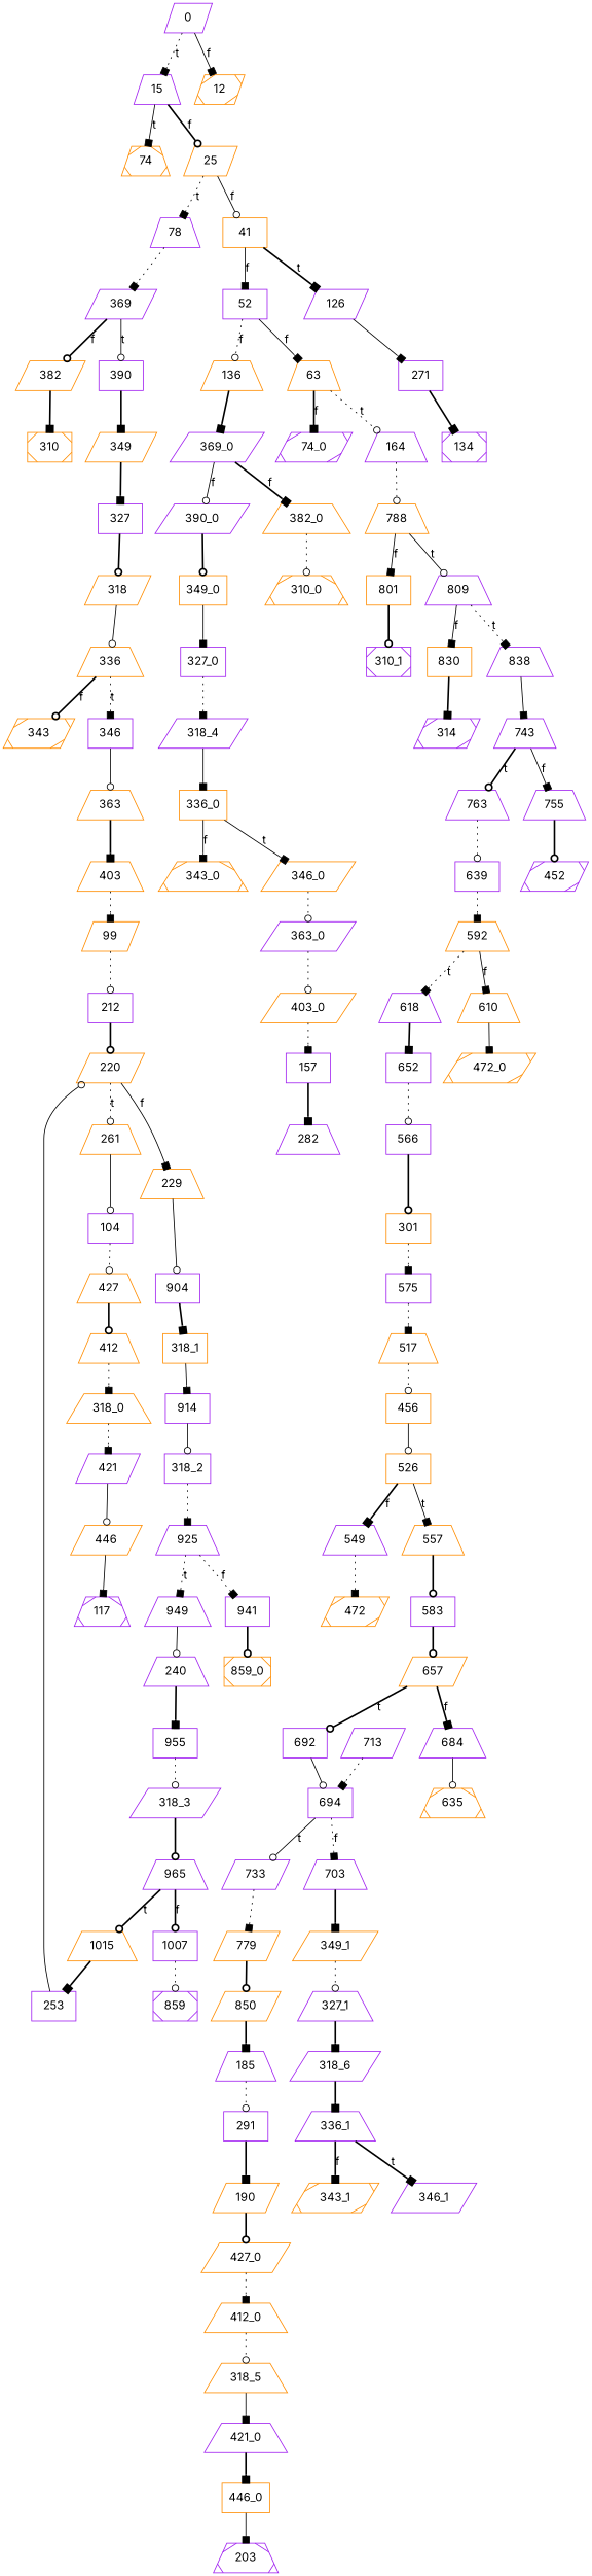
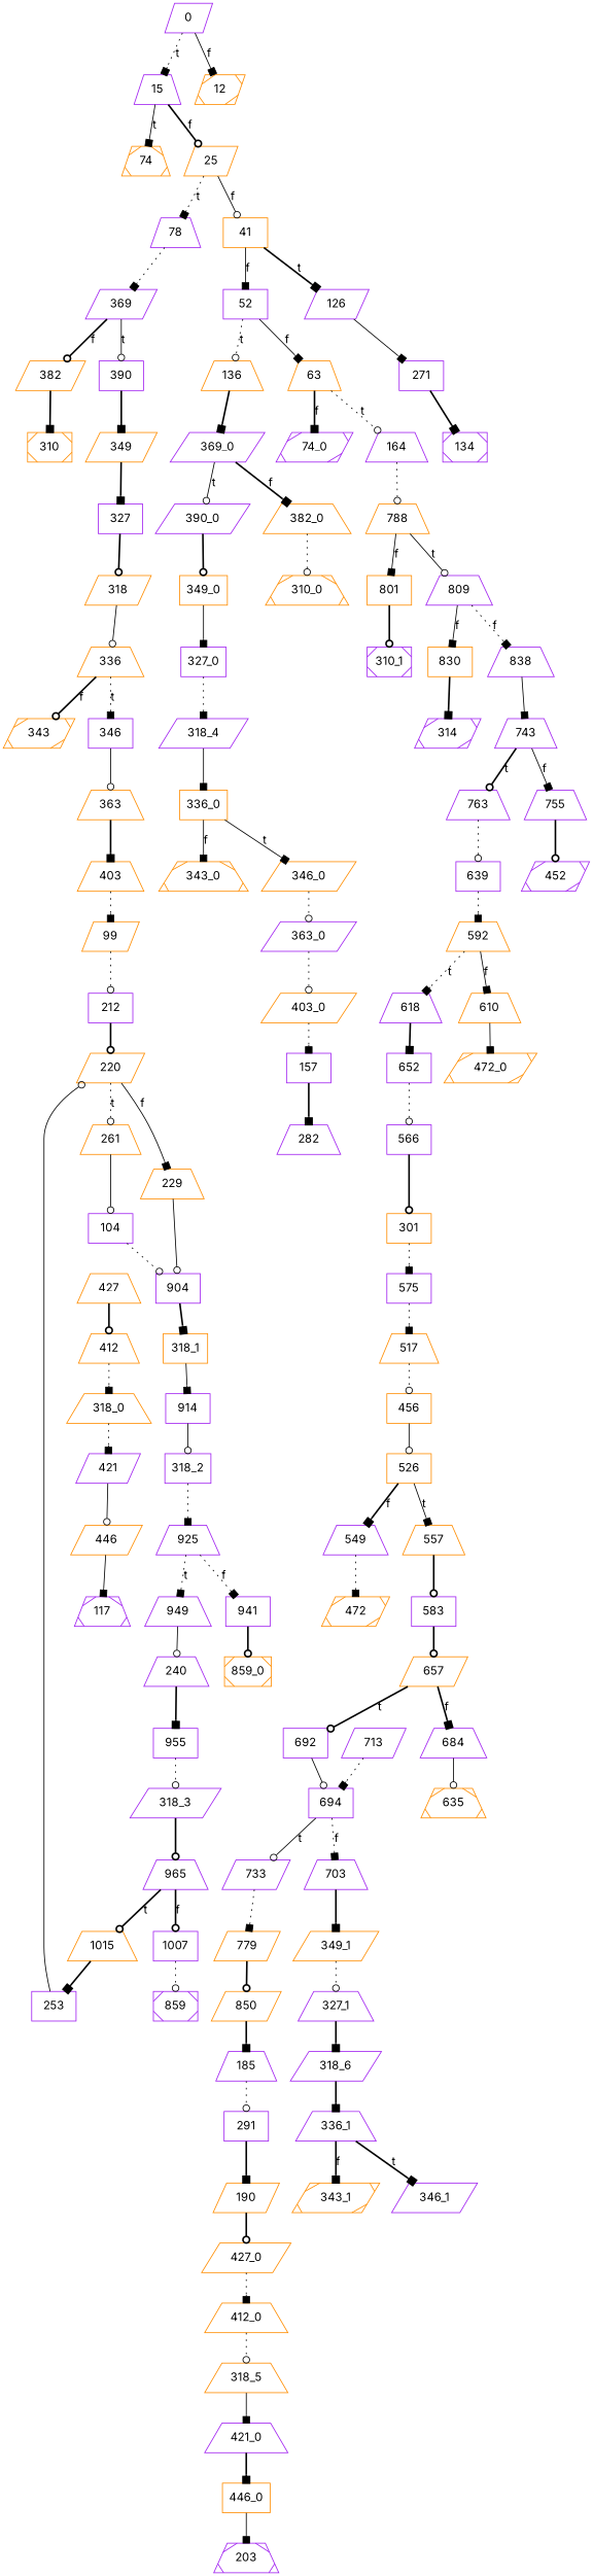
  digraph {
    fontname=Inter
    node [color=purple fontname=Inter shape=trapezium style=solid]
    edge [arrowhead=box fontname=Inter style=bold]
    n1 [label=0 shape=parallelogram]
    n2 [label=15]
    n3 [color=darkorange label=12 shape=parallelogram style=diagonals]
    n4 [color=darkorange label=74 style=diagonals]
    n5 [color=darkorange label=25 shape=parallelogram]
    n6 [label=78]
    n7 [color=darkorange label=41 shape=box]
    n8 [label=369 shape=parallelogram]
    n9 [label=126 shape=parallelogram]
    n10 [label=52 shape=box]
    n11 [label=390 shape=box]
    n12 [color=darkorange label=382 shape=parallelogram]
    n13 [color=darkorange label=349 shape=parallelogram]
    n14 [color=darkorange label=310 shape=box style=diagonals]
    n15 [label=327 shape=box]
    n16 [color=darkorange label=318 shape=parallelogram]
    n17 [color=darkorange label=336]
    n18 [label=346 shape=box]
    n19 [color=darkorange label=343 shape=parallelogram style=diagonals]
    n20 [color=darkorange label=363]
    n21 [color=darkorange label=403]
    n22 [color=darkorange label=99 shape=parallelogram]
    n23 [label=212 shape=box]
    n24 [color=darkorange label=220 shape=parallelogram]
    n25 [color=darkorange label=261]
    n26 [color=darkorange label=229]
    n27 [label=104 shape=box]
    n28 [label=904 shape=box]
    n29 [color=darkorange label=427]
    n30 [color=darkorange label=412]
    n31 [color=darkorange label="318_0"]
    n32 [label=421 shape=parallelogram]
    n33 [color=darkorange label=446 shape=parallelogram]
    n34 [label=117 style=diagonals]
    n35 [color=darkorange label="318_1" shape=box]
    n36 [label=914 shape=box]
    n37 [label="318_2" shape=box]
    n38 [label=925]
    n39 [label=949]
    n40 [label=941 shape=box]
    n41 [label=240]
    n42 [color=darkorange label="859_0" shape=box style=diagonals]
    n43 [label=955 shape=box]
    n44 [label="318_3" shape=parallelogram]
    n45 [label=965]
    n46 [color=darkorange label=1015]
    n47 [label=1007 shape=box]
    n48 [label=253 shape=box]
    n49 [label=859 shape=box style=diagonals]
    n50 [label=271 shape=box]
    n51 [color=darkorange label=136]
    n52 [color=darkorange label=63]
    n53 [label=134 shape=box style=diagonals]
    n54 [label="369_0" shape=parallelogram]
    n55 [label=164]
    n56 [label="74_0" shape=parallelogram style=diagonals]
    n57 [label="390_0" shape=parallelogram]
    n58 [color=darkorange label="382_0"]
    n59 [color=darkorange label="349_0" shape=box]
    n60 [color=darkorange label="310_0" style=diagonals]
    n61 [label="327_0" shape=box]
    n62 [label="318_4" shape=parallelogram]
    n63 [color=darkorange label="336_0" shape=box]
    n64 [color=darkorange label="346_0" shape=parallelogram]
    n65 [color=darkorange label="343_0" style=diagonals]
    n66 [label="363_0" shape=parallelogram]
    n67 [color=darkorange label="403_0" shape=parallelogram]
    n68 [label=157 shape=box]
    n69 [label=282]
    n70 [color=darkorange label=788]
    n71 [label=809]
    n72 [color=darkorange label=801 shape=box]
    n73 [label=838]
    n74 [color=darkorange label=830 shape=box]
    n75 [label="310_1" shape=box style=diagonals]
    n76 [label=743]
    n77 [label=314 shape=parallelogram style=diagonals]
    n78 [label=763]
    n79 [label=755]
    n80 [label=639 shape=box]
    n81 [label=452 shape=parallelogram style=diagonals]
    n82 [color=darkorange label=592]
    n83 [label=618]
    n84 [color=darkorange label=610]
    n85 [label=652 shape=box]
    n86 [color=darkorange label="472_0" shape=parallelogram style=diagonals]
    n87 [label=566 shape=box]
    n88 [color=darkorange label=301 shape=box]
    n89 [label=575 shape=box]
    n90 [color=darkorange label=517]
    n91 [color=darkorange label=456 shape=box]
    n92 [color=darkorange label=526 shape=box]
    n93 [color=darkorange label=557]
    n94 [label=549]
    n95 [label=583 shape=box]
    n96 [color=darkorange label=472 shape=parallelogram style=diagonals]
    n97 [color=darkorange label=657 shape=parallelogram]
    n98 [label=692 shape=box]
    n99 [label=684]
    n100 [label=694 shape=box]
    n101 [color=darkorange label=635 style=diagonals]
    n102 [label=733 shape=parallelogram]
    n103 [label=703]
    n104 [color=darkorange label=779 shape=parallelogram]
    n105 [color=darkorange label="349_1" shape=parallelogram]
    n106 [color=darkorange label=850 shape=parallelogram]
    n107 [label=185]
    n108 [label=291 shape=box]
    n109 [color=darkorange label=190 shape=parallelogram]
    n110 [color=darkorange label="427_0" shape=parallelogram]
    n111 [color=darkorange label="412_0"]
    n112 [color=darkorange label="318_5"]
    n113 [label="421_0"]
    n114 [color=darkorange label="446_0" shape=box]
    n115 [label=203 style=diagonals]
    n116 [label="327_1"]
    n117 [label="318_6" shape=parallelogram]
    n118 [label="336_1"]
    n119 [label="346_1" shape=parallelogram]
    n120 [color=darkorange label="343_1" shape=parallelogram style=diagonals]
    n121 [label=713 shape=parallelogram]
    n1 -> n2 [label=t style=dotted]
    n1 -> n3 [label=f style=solid]
    n2 -> n4 [label=t style=solid]
    n2 -> n5 [arrowhead=odot label=f]
    n5 -> n6 [label=t style=dotted]
    n5 -> n7 [arrowhead=odot label=f style=solid]
    n6 -> n8 [style=dotted]
    n7 -> n9 [label=t]
    n7 -> n10 [label=f style=solid]
    n8 -> n11 [arrowhead=odot label=t style=solid]
    n8 -> n12 [arrowhead=odot label=f]
    n9 -> n50 [style=solid]
-   n10 -> n51 [arrowhead=odot label=f style=dotted]
+   n10 -> n51 [arrowhead=odot label=t style=dotted]
    n10 -> n52 [label=f style=solid]
    n11 -> n13
    n12 -> n14
    n13 -> n15
    n15 -> n16 [arrowhead=odot]
    n16 -> n17 [arrowhead=odot style=solid]
    n17 -> n18 [label=t style=dotted]
    n17 -> n19 [arrowhead=odot label=f]
    n18 -> n20 [arrowhead=odot style=solid]
    n20 -> n21
    n21 -> n22 [style=dotted]
    n22 -> n23 [arrowhead=odot style=dotted]
    n23 -> n24 [arrowhead=odot]
    n24 -> n25 [arrowhead=odot label=t style=dotted]
    n24 -> n26 [label=f style=solid]
    n25 -> n27 [arrowhead=odot style=solid]
    n26 -> n28 [arrowhead=odot style=solid]
-   n27 -> n29 [arrowhead=odot style=dotted]
+   n27 -> n28 [arrowhead=odot style=dotted]
    n28 -> n35
    n29 -> n30 [arrowhead=odot]
    n30 -> n31 [style=dotted]
    n31 -> n32 [style=dotted]
    n32 -> n33 [arrowhead=odot style=solid]
    n33 -> n34 [style=solid]
    n35 -> n36 [style=solid]
    n36 -> n37 [arrowhead=odot style=solid]
    n37 -> n38 [style=dotted]
    n38 -> n39 [label=t style=dotted]
    n38 -> n40 [label=f style=dotted]
    n39 -> n41 [arrowhead=odot style=solid]
    n40 -> n42 [arrowhead=odot]
    n41 -> n43
    n43 -> n44 [arrowhead=odot style=dotted]
    n44 -> n45 [arrowhead=odot]
    n45 -> n46 [arrowhead=odot label=t]
    n45 -> n47 [arrowhead=odot label=f]
    n46 -> n48
    n47 -> n49 [arrowhead=odot style=dotted]
    n48 -> n24 [arrowhead=odot style=solid]
    n50 -> n53
    n51 -> n54
    n52 -> n55 [arrowhead=odot label=t style=dotted]
    n52 -> n56 [label=f]
-   n54 -> n57 [arrowhead=odot label=f style=solid]
+   n54 -> n57 [arrowhead=odot label=t style=solid]
    n54 -> n58 [label=f]
    n55 -> n70 [arrowhead=odot style=dotted]
    n57 -> n59 [arrowhead=odot]
    n58 -> n60 [arrowhead=odot style=dotted]
    n59 -> n61 [style=solid]
    n61 -> n62 [style=dotted]
    n62 -> n63 [style=solid]
    n63 -> n64 [label=t style=solid]
    n63 -> n65 [label=f style=solid]
    n64 -> n66 [arrowhead=odot style=dotted]
    n66 -> n67 [arrowhead=odot style=dotted]
    n67 -> n68 [style=dotted]
    n68 -> n69
    n70 -> n71 [arrowhead=odot label=t style=solid]
    n70 -> n72 [label=f style=solid]
-   n71 -> n73 [label=t style=dotted]
+   n71 -> n73 [label=f style=dotted]
    n71 -> n74 [label=f style=solid]
    n72 -> n75 [arrowhead=odot]
    n73 -> n76 [style=solid]
    n74 -> n77
    n76 -> n78 [arrowhead=odot label=t]
    n76 -> n79 [label=f style=solid]
    n78 -> n80 [arrowhead=odot style=dotted]
    n79 -> n81 [arrowhead=odot]
    n80 -> n82 [style=dotted]
    n82 -> n83 [label=t style=dotted]
    n82 -> n84 [label=f style=solid]
    n83 -> n85
    n84 -> n86 [style=solid]
    n85 -> n87 [arrowhead=odot style=dotted]
    n87 -> n88 [arrowhead=odot]
    n88 -> n89 [style=dotted]
    n89 -> n90 [style=dotted]
    n90 -> n91 [arrowhead=odot style=dotted]
    n91 -> n92 [arrowhead=odot style=solid]
    n92 -> n93 [label=t style=solid]
    n92 -> n94 [label=f]
    n93 -> n95 [arrowhead=odot]
    n94 -> n96 [style=dotted]
    n95 -> n97 [arrowhead=odot]
    n97 -> n98 [arrowhead=odot label=t]
    n97 -> n99 [label=f]
    n98 -> n100 [arrowhead=odot style=solid]
    n99 -> n101 [arrowhead=odot style=solid]
    n100 -> n102 [arrowhead=odot label=t style=solid]
    n100 -> n103 [label=f style=dotted]
    n102 -> n104 [style=dotted]
    n103 -> n105
    n104 -> n106 [arrowhead=odot]
    n105 -> n116 [arrowhead=odot style=dotted]
    n106 -> n107
    n107 -> n108 [arrowhead=odot style=dotted]
    n108 -> n109
    n109 -> n110 [arrowhead=odot]
    n110 -> n111 [style=dotted]
    n111 -> n112 [arrowhead=odot style=dotted]
    n112 -> n113 [style=solid]
    n113 -> n114
    n114 -> n115 [style=solid]
    n116 -> n117
    n117 -> n118
    n118 -> n119 [label=t]
    n118 -> n120 [label=f]
    n121 -> n100 [style=dotted]
  }
